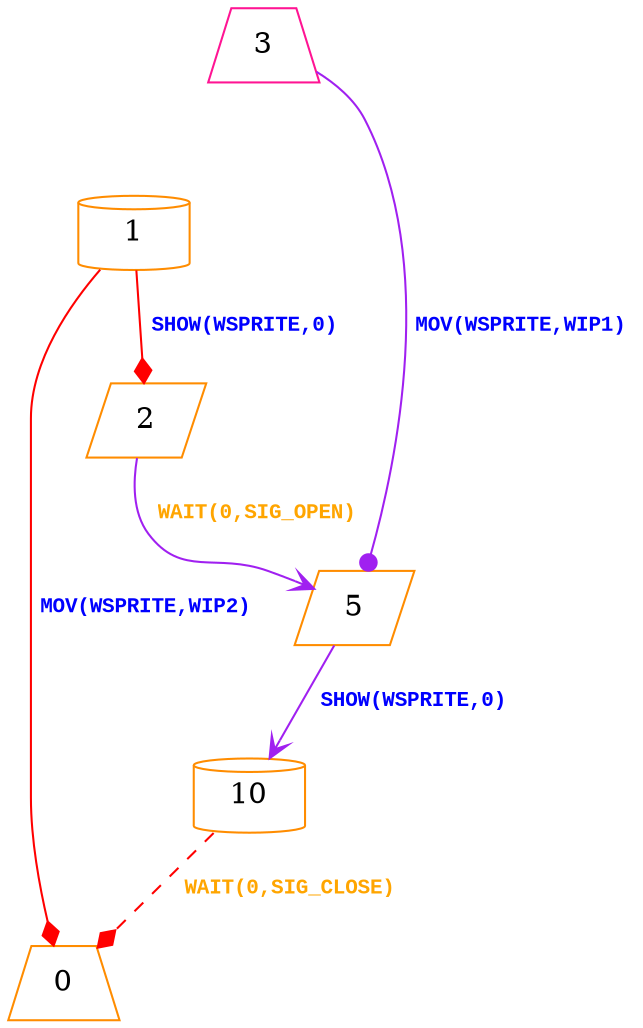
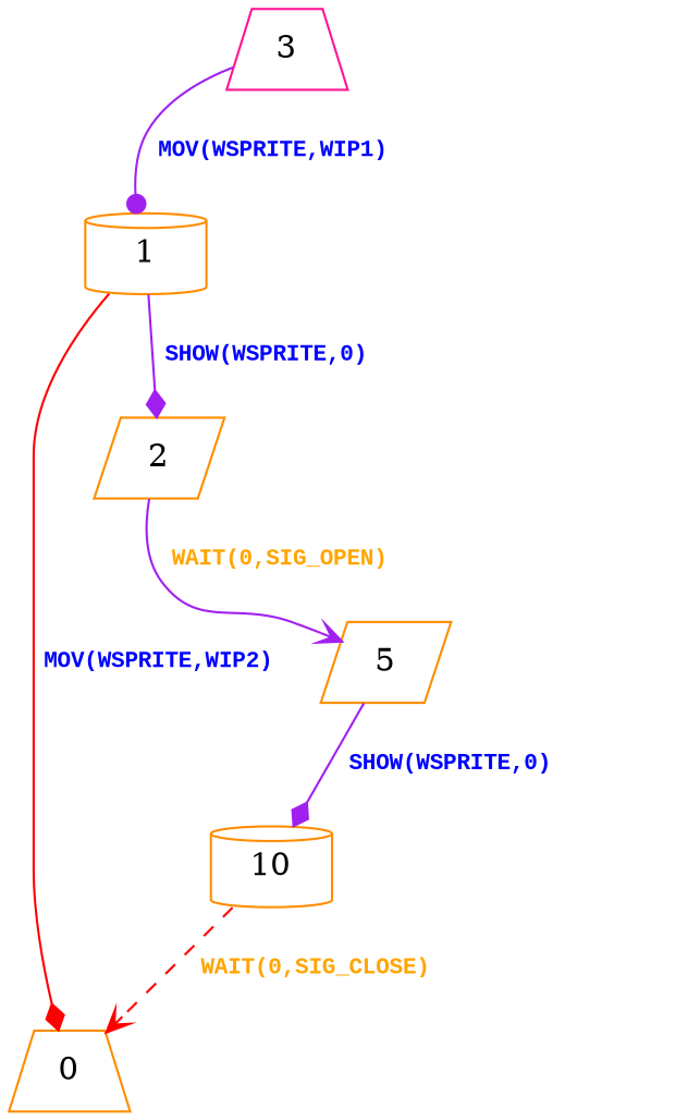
  digraph {
    node [color=darkorange shape=cylinder]
    edge [arrowhead=diamond color=red fontcolor=blue style=solid]
    1
    0 [shape=trapezium]
    2 [shape=parallelogram]
    5 [shape=parallelogram]
    3 [color=deeppink shape=trapezium]
    10
    1 -> 0 [label=< <table border="0"><tr><td><font face="Courier New" point-size="10"><b>MOV(WSPRITE,WIP2)<br align="left"/></b></font></td></tr> </table>>]
-   1 -> 2 [label=< <table border="0"><tr><td><font face="Courier New" point-size="10"><b>SHOW(WSPRITE,0)<br align="left"/></b></font></td></tr> </table>>]
+   1 -> 2 [color=purple label=< <table border="0"><tr><td><font face="Courier New" point-size="10"><b>SHOW(WSPRITE,0)<br align="left"/></b></font></td></tr> </table>>]
    2 -> 5 [arrowhead=vee color=purple fontcolor=orange label=< <table border="0"><tr><td><font face="Courier New" point-size="10"><b>WAIT(0,SIG_OPEN)<br align="left"/></b></font></td></tr> </table>>]
-   5 -> 10 [arrowhead=vee color=purple label=< <table border="0"><tr><td><font face="Courier New" point-size="10"><b>SHOW(WSPRITE,0)<br align="left"/></b></font></td></tr> </table>>]
-   3 -> 5 [arrowhead=dot color=purple label=< <table border="0"><tr><td><font face="Courier New" point-size="10"><b>MOV(WSPRITE,WIP1)<br align="left"/></b></font></td></tr> </table>>]
-   10 -> 0 [fontcolor=orange label=< <table border="0"><tr><td><font face="Courier New" point-size="10"><b>WAIT(0,SIG_CLOSE)<br align="left"/></b></font></td></tr> </table>> style=dashed]
+   5 -> 10 [color=purple label=< <table border="0"><tr><td><font face="Courier New" point-size="10"><b>SHOW(WSPRITE,0)<br align="left"/></b></font></td></tr> </table>>]
+   3 -> 1 [arrowhead=dot color=purple label=< <table border="0"><tr><td><font face="Courier New" point-size="10"><b>MOV(WSPRITE,WIP1)<br align="left"/></b></font></td></tr> </table>>]
+   10 -> 0 [arrowhead=vee fontcolor=orange label=< <table border="0"><tr><td><font face="Courier New" point-size="10"><b>WAIT(0,SIG_CLOSE)<br align="left"/></b></font></td></tr> </table>> style=dashed]
  }
